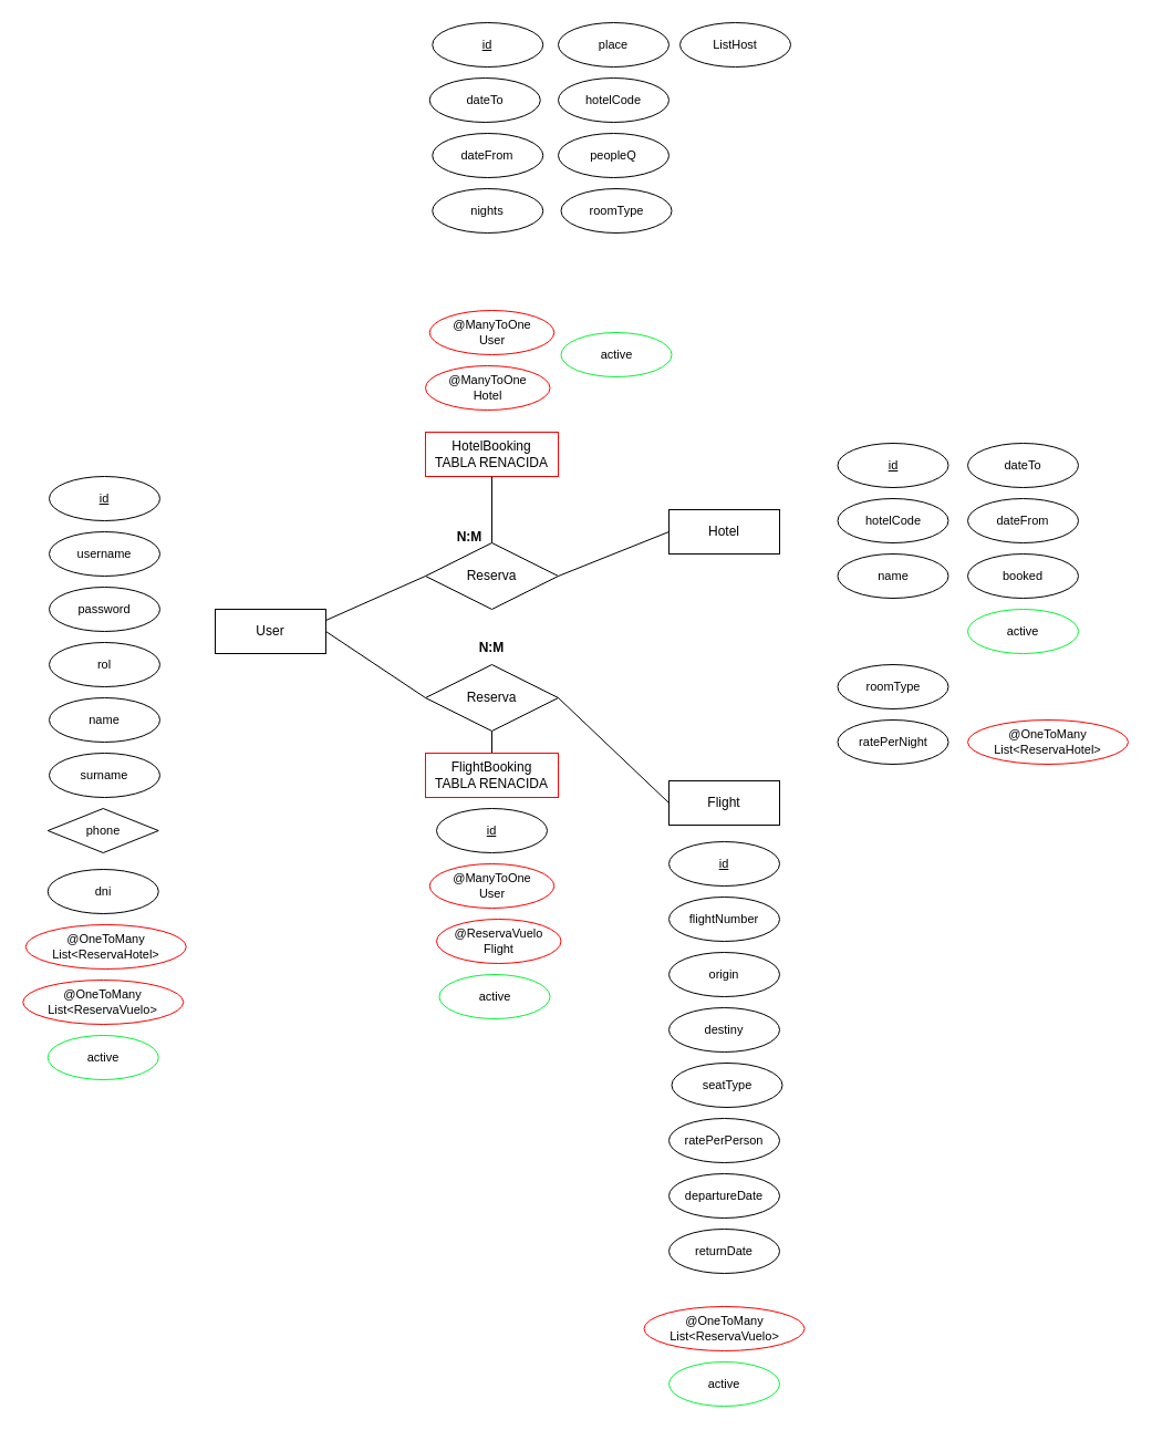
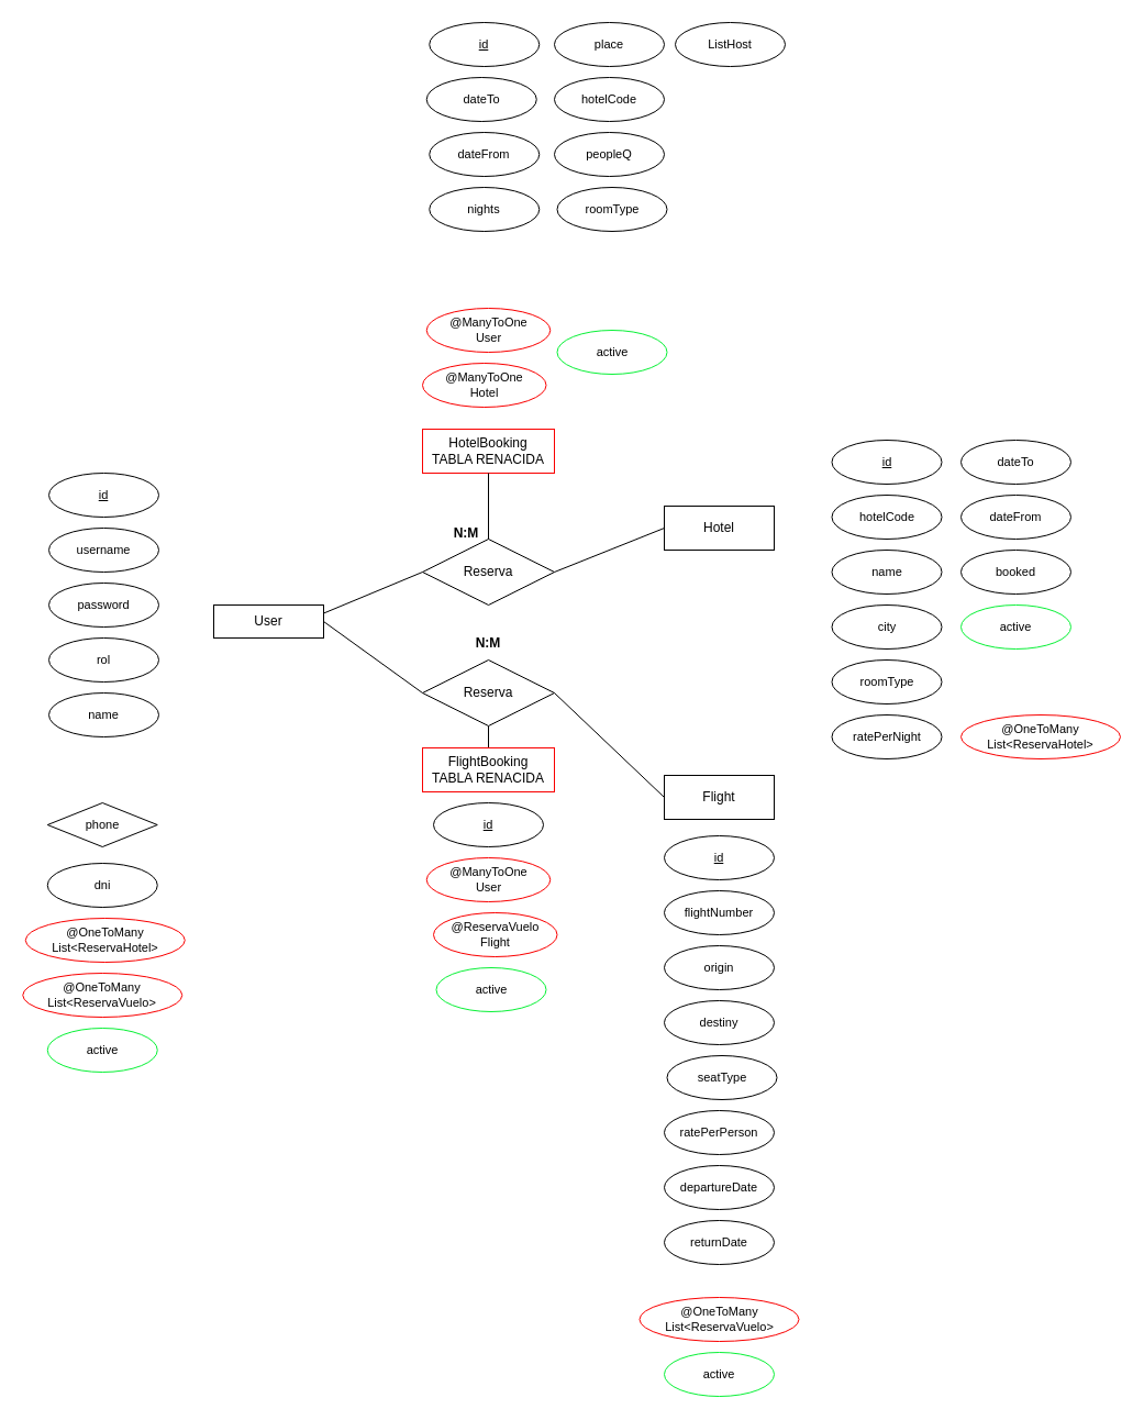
  <mxCell id="0" />
  <mxCell id="1" parent="0" />
  <mxCell id="2" style="edgeStyle=none;shape=connector;rounded=0;orthogonalLoop=1;jettySize=auto;html=1;exitX=1;exitY=0.5;exitDx=0;exitDy=0;entryX=0;entryY=0.5;entryDx=0;entryDy=0;strokeColor=default;align=center;verticalAlign=middle;fontFamily=Helvetica;fontSize=11;fontColor=default;labelBackgroundColor=default;endArrow=none;" edge="1" parent="1" source="3" target="9"><mxGeometry relative="1" as="geometry" /></mxCell>
- <mxCell id="3" value="User" style="whiteSpace=wrap;html=1;align=center;" vertex="1" parent="1"><mxGeometry x="194" y="550" width="100" height="40" as="geometry" /></mxCell>
+ <mxCell id="3" value="User" style="whiteSpace=wrap;html=1;align=center;" vertex="1" parent="1"><mxGeometry x="194" y="550" width="100" height="30" as="geometry" /></mxCell>
  <mxCell id="4" style="edgeStyle=none;shape=connector;rounded=0;orthogonalLoop=1;jettySize=auto;html=1;exitX=1;exitY=0.5;exitDx=0;exitDy=0;entryX=0;entryY=0.5;entryDx=0;entryDy=0;strokeColor=default;align=center;verticalAlign=middle;fontFamily=Helvetica;fontSize=11;fontColor=default;labelBackgroundColor=default;endArrow=none;" edge="1" parent="1" source="5" target="6"><mxGeometry relative="1" as="geometry" /></mxCell>
  <mxCell id="5" value="Reserva" style="shape=rhombus;perimeter=rhombusPerimeter;whiteSpace=wrap;html=1;align=center;" vertex="1" parent="1"><mxGeometry x="384" y="490" width="120" height="60" as="geometry" /></mxCell>
  <mxCell id="6" value="Hotel" style="whiteSpace=wrap;html=1;align=center;" vertex="1" parent="1"><mxGeometry x="604" y="460" width="100" height="40" as="geometry" /></mxCell>
  <mxCell id="7" style="edgeStyle=none;shape=connector;rounded=0;orthogonalLoop=1;jettySize=auto;html=1;exitX=1;exitY=0.5;exitDx=0;exitDy=0;entryX=0;entryY=0.5;entryDx=0;entryDy=0;strokeColor=default;align=center;verticalAlign=middle;fontFamily=Helvetica;fontSize=11;fontColor=default;labelBackgroundColor=default;endArrow=none;" edge="1" parent="1" source="9" target="10"><mxGeometry relative="1" as="geometry" /></mxCell>
  <mxCell id="8" style="edgeStyle=none;shape=connector;rounded=0;orthogonalLoop=1;jettySize=auto;html=1;exitX=0.5;exitY=1;exitDx=0;exitDy=0;entryX=0.5;entryY=0;entryDx=0;entryDy=0;strokeColor=default;align=center;verticalAlign=middle;fontFamily=Helvetica;fontSize=11;fontColor=default;labelBackgroundColor=default;endArrow=none;" edge="1" parent="1" source="9" target="12"><mxGeometry relative="1" as="geometry" /></mxCell>
  <mxCell id="9" value="Reserva" style="shape=rhombus;perimeter=rhombusPerimeter;whiteSpace=wrap;html=1;align=center;" vertex="1" parent="1"><mxGeometry x="384" y="600" width="120" height="60" as="geometry" /></mxCell>
  <mxCell id="10" value="Flight" style="whiteSpace=wrap;html=1;align=center;" vertex="1" parent="1"><mxGeometry x="604" y="705" width="100" height="40" as="geometry" /></mxCell>
  <mxCell id="11" value="HotelBooking&lt;div&gt;TABLA RENACIDA&lt;/div&gt;" style="whiteSpace=wrap;html=1;align=center;strokeColor=light-dark(#f90101, #ededed);" vertex="1" parent="1"><mxGeometry x="384" y="390" width="120" height="40" as="geometry" /></mxCell>
  <mxCell id="12" value="FlightBooking&lt;div&gt;TABLA RENACIDA&lt;/div&gt;" style="whiteSpace=wrap;html=1;align=center;strokeColor=light-dark(#f90101, #ededed);" vertex="1" parent="1"><mxGeometry x="384" y="680" width="120" height="40" as="geometry" /></mxCell>
  <mxCell id="13" style="edgeStyle=none;shape=connector;rounded=0;orthogonalLoop=1;jettySize=auto;html=1;entryX=0.5;entryY=1;entryDx=0;entryDy=0;strokeColor=default;align=center;verticalAlign=middle;fontFamily=Helvetica;fontSize=11;fontColor=default;labelBackgroundColor=default;endArrow=none;" edge="1" parent="1" source="5" target="11"><mxGeometry relative="1" as="geometry"><mxPoint x="484" y="520" as="sourcePoint" /></mxGeometry></mxCell>
  <mxCell id="14" value="&lt;b&gt;N:M&lt;/b&gt;" style="text;html=1;align=center;verticalAlign=middle;whiteSpace=wrap;rounded=0;" vertex="1" parent="1"><mxGeometry x="414" y="570" width="60" height="30" as="geometry" /></mxCell>
  <mxCell id="15" value="" style="endArrow=none;html=1;rounded=0;exitX=1;exitY=0.25;exitDx=0;exitDy=0;entryX=0;entryY=0.5;entryDx=0;entryDy=0;" edge="1" parent="1" source="3" target="5"><mxGeometry width="50" height="50" relative="1" as="geometry"><mxPoint x="444" y="550" as="sourcePoint" /><mxPoint x="494" y="500" as="targetPoint" /></mxGeometry></mxCell>
  <mxCell id="16" value="&lt;b&gt;N:M&lt;/b&gt;" style="text;html=1;align=center;verticalAlign=middle;whiteSpace=wrap;rounded=0;" vertex="1" parent="1"><mxGeometry x="394" y="470" width="60" height="30" as="geometry" /></mxCell>
  <mxCell id="17" value="id" style="ellipse;whiteSpace=wrap;html=1;align=center;fontStyle=4;fontFamily=Helvetica;fontSize=11;fontColor=default;labelBackgroundColor=default;" vertex="1" parent="1"><mxGeometry x="604" y="760" width="100" height="40" as="geometry" /></mxCell>
  <mxCell id="18" value="id" style="ellipse;whiteSpace=wrap;html=1;align=center;fontStyle=4;fontFamily=Helvetica;fontSize=11;fontColor=default;labelBackgroundColor=default;" vertex="1" parent="1"><mxGeometry x="390.25" y="20" width="100" height="40" as="geometry" /></mxCell>
  <mxCell id="19" value="id" style="ellipse;whiteSpace=wrap;html=1;align=center;fontStyle=4;fontFamily=Helvetica;fontSize=11;fontColor=default;labelBackgroundColor=default;" vertex="1" parent="1"><mxGeometry x="394" y="730" width="100" height="40" as="geometry" /></mxCell>
  <mxCell id="20" value="id" style="ellipse;whiteSpace=wrap;html=1;align=center;fontStyle=4;fontFamily=Helvetica;fontSize=11;fontColor=default;labelBackgroundColor=default;" vertex="1" parent="1"><mxGeometry x="756.5" y="400" width="100" height="40" as="geometry" /></mxCell>
  <mxCell id="21" value="id" style="ellipse;whiteSpace=wrap;html=1;align=center;fontStyle=4;fontFamily=Helvetica;fontSize=11;fontColor=default;labelBackgroundColor=default;" vertex="1" parent="1"><mxGeometry x="44" y="430" width="100" height="40" as="geometry" /></mxCell>
  <mxCell id="22" value="username" style="ellipse;whiteSpace=wrap;html=1;align=center;fontFamily=Helvetica;fontSize=11;fontColor=default;labelBackgroundColor=default;" vertex="1" parent="1"><mxGeometry x="44" y="480" width="100" height="40" as="geometry" /></mxCell>
  <mxCell id="23" value="password" style="ellipse;whiteSpace=wrap;html=1;align=center;fontFamily=Helvetica;fontSize=11;fontColor=default;labelBackgroundColor=default;" vertex="1" parent="1"><mxGeometry x="44" y="530" width="100" height="40" as="geometry" /></mxCell>
  <mxCell id="24" value="rol" style="ellipse;whiteSpace=wrap;html=1;align=center;fontFamily=Helvetica;fontSize=11;fontColor=default;labelBackgroundColor=default;" vertex="1" parent="1"><mxGeometry x="44" y="580" width="100" height="40" as="geometry" /></mxCell>
  <mxCell id="25" value="@OneToMany&lt;div&gt;List&amp;lt;ReservaHotel&amp;gt;&lt;/div&gt;" style="ellipse;whiteSpace=wrap;html=1;align=center;fontFamily=Helvetica;fontSize=11;fontColor=default;labelBackgroundColor=default;strokeColor=light-dark(#f90101, #ededed);" vertex="1" parent="1"><mxGeometry x="22.75" y="835" width="145" height="40" as="geometry" /></mxCell>
  <mxCell id="26" value="@OneToMany&lt;div&gt;List&amp;lt;ReservaVuelo&amp;gt;&lt;/div&gt;" style="ellipse;whiteSpace=wrap;html=1;align=center;fontFamily=Helvetica;fontSize=11;fontColor=default;labelBackgroundColor=default;strokeColor=light-dark(#fa0000, #ededed);" vertex="1" parent="1"><mxGeometry x="20.25" y="885" width="145" height="40" as="geometry" /></mxCell>
  <mxCell id="27" value="@OneToMany&lt;div&gt;List&amp;lt;ReservaHotel&amp;gt;&lt;/div&gt;" style="ellipse;whiteSpace=wrap;html=1;align=center;fontFamily=Helvetica;fontSize=11;fontColor=default;labelBackgroundColor=default;strokeColor=light-dark(#f90101, #ededed);" vertex="1" parent="1"><mxGeometry x="874" y="650" width="145" height="40" as="geometry" /></mxCell>
  <mxCell id="28" value="@OneToMany&lt;div&gt;List&amp;lt;ReservaVuelo&amp;gt;&lt;/div&gt;" style="ellipse;whiteSpace=wrap;html=1;align=center;fontFamily=Helvetica;fontSize=11;fontColor=default;labelBackgroundColor=default;strokeColor=light-dark(#fa0000, #ededed);" vertex="1" parent="1"><mxGeometry x="581.5" y="1180" width="145" height="40" as="geometry" /></mxCell>
  <mxCell id="29" value="@ManyToOne&lt;div&gt;User&lt;/div&gt;" style="ellipse;whiteSpace=wrap;html=1;align=center;fontFamily=Helvetica;fontSize=11;fontColor=default;labelBackgroundColor=default;strokeColor=light-dark(#fa0000, #ededed);" vertex="1" parent="1"><mxGeometry x="387.75" y="280" width="112.5" height="40" as="geometry" /></mxCell>
  <mxCell id="30" value="@ManyToOne&lt;div&gt;Hotel&lt;/div&gt;" style="ellipse;whiteSpace=wrap;html=1;align=center;fontFamily=Helvetica;fontSize=11;fontColor=default;labelBackgroundColor=default;strokeColor=light-dark(#fa0000, #ededed);" vertex="1" parent="1"><mxGeometry x="384" y="330" width="112.5" height="40" as="geometry" /></mxCell>
  <mxCell id="31" value="@ManyToOne&lt;div&gt;User&lt;/div&gt;" style="ellipse;whiteSpace=wrap;html=1;align=center;fontFamily=Helvetica;fontSize=11;fontColor=default;labelBackgroundColor=default;strokeColor=light-dark(#fa0000, #ededed);" vertex="1" parent="1"><mxGeometry x="387.75" y="780" width="112.5" height="40" as="geometry" /></mxCell>
  <mxCell id="32" value="@ReservaVuelo&lt;div&gt;Flight&lt;/div&gt;" style="ellipse;whiteSpace=wrap;html=1;align=center;fontFamily=Helvetica;fontSize=11;fontColor=default;labelBackgroundColor=default;strokeColor=light-dark(#fa0000, #ededed);" vertex="1" parent="1"><mxGeometry x="394" y="830" width="112.5" height="40" as="geometry" /></mxCell>
  <mxCell id="33" value="dateFrom" style="ellipse;whiteSpace=wrap;html=1;align=center;fontFamily=Helvetica;fontSize=11;fontColor=default;labelBackgroundColor=default;" vertex="1" parent="1"><mxGeometry x="390.25" y="120" width="100" height="40" as="geometry" /></mxCell>
  <mxCell id="34" value="dateTo" style="ellipse;whiteSpace=wrap;html=1;align=center;fontFamily=Helvetica;fontSize=11;fontColor=default;labelBackgroundColor=default;" vertex="1" parent="1"><mxGeometry x="387.75" y="70" width="100" height="40" as="geometry" /></mxCell>
  <mxCell id="35" value="nights" style="ellipse;whiteSpace=wrap;html=1;align=center;fontFamily=Helvetica;fontSize=11;fontColor=default;labelBackgroundColor=default;" vertex="1" parent="1"><mxGeometry x="390.25" y="170" width="100" height="40" as="geometry" /></mxCell>
  <mxCell id="36" value="place" style="ellipse;whiteSpace=wrap;html=1;align=center;fontFamily=Helvetica;fontSize=11;fontColor=default;labelBackgroundColor=default;" vertex="1" parent="1"><mxGeometry x="504" y="20" width="100" height="40" as="geometry" /></mxCell>
  <mxCell id="37" value="hotelCode" style="ellipse;whiteSpace=wrap;html=1;align=center;fontFamily=Helvetica;fontSize=11;fontColor=default;labelBackgroundColor=default;" vertex="1" parent="1"><mxGeometry x="504" y="70" width="100" height="40" as="geometry" /></mxCell>
  <mxCell id="38" value="peopleQ" style="ellipse;whiteSpace=wrap;html=1;align=center;fontFamily=Helvetica;fontSize=11;fontColor=default;labelBackgroundColor=default;" vertex="1" parent="1"><mxGeometry x="504" y="120" width="100" height="40" as="geometry" /></mxCell>
  <mxCell id="39" value="roomType" style="ellipse;whiteSpace=wrap;html=1;align=center;fontFamily=Helvetica;fontSize=11;fontColor=default;labelBackgroundColor=default;" vertex="1" parent="1"><mxGeometry x="756.5" y="600" width="100" height="40" as="geometry" /></mxCell>
  <mxCell id="40" value="hotelCode" style="ellipse;whiteSpace=wrap;html=1;align=center;fontFamily=Helvetica;fontSize=11;fontColor=default;labelBackgroundColor=default;" vertex="1" parent="1"><mxGeometry x="756.5" y="450" width="100" height="40" as="geometry" /></mxCell>
  <mxCell id="41" value="name" style="ellipse;whiteSpace=wrap;html=1;align=center;fontFamily=Helvetica;fontSize=11;fontColor=default;labelBackgroundColor=default;" vertex="1" parent="1"><mxGeometry x="756.5" y="500" width="100" height="40" as="geometry" /></mxCell>
+ <mxCell id="42" value="city" style="ellipse;whiteSpace=wrap;html=1;align=center;fontFamily=Helvetica;fontSize=11;fontColor=default;labelBackgroundColor=default;" vertex="1" parent="1"><mxGeometry x="756.5" y="550" width="100" height="40" as="geometry" /></mxCell>
  <mxCell id="43" value="ratePerNight" style="ellipse;whiteSpace=wrap;html=1;align=center;fontFamily=Helvetica;fontSize=11;fontColor=default;labelBackgroundColor=default;" vertex="1" parent="1"><mxGeometry x="756.5" y="650" width="100" height="40" as="geometry" /></mxCell>
  <mxCell id="44" value="roomType" style="ellipse;whiteSpace=wrap;html=1;align=center;fontFamily=Helvetica;fontSize=11;fontColor=default;labelBackgroundColor=default;" vertex="1" parent="1"><mxGeometry x="506.5" y="170" width="100" height="40" as="geometry" /></mxCell>
  <mxCell id="45" value="ListHost" style="ellipse;whiteSpace=wrap;html=1;align=center;fontFamily=Helvetica;fontSize=11;fontColor=default;labelBackgroundColor=default;" vertex="1" parent="1"><mxGeometry x="614" y="20" width="100" height="40" as="geometry" /></mxCell>
  <mxCell id="46" value="dateTo" style="ellipse;whiteSpace=wrap;html=1;align=center;fontFamily=Helvetica;fontSize=11;fontColor=default;labelBackgroundColor=default;" vertex="1" parent="1"><mxGeometry x="874" y="400" width="100" height="40" as="geometry" /></mxCell>
  <mxCell id="47" value="dateFrom" style="ellipse;whiteSpace=wrap;html=1;align=center;fontFamily=Helvetica;fontSize=11;fontColor=default;labelBackgroundColor=default;" vertex="1" parent="1"><mxGeometry x="874" y="450" width="100" height="40" as="geometry" /></mxCell>
  <mxCell id="48" value="booked" style="ellipse;whiteSpace=wrap;html=1;align=center;fontFamily=Helvetica;fontSize=11;fontColor=default;labelBackgroundColor=default;" vertex="1" parent="1"><mxGeometry x="874" y="500" width="100" height="40" as="geometry" /></mxCell>
  <mxCell id="49" value="active" style="ellipse;whiteSpace=wrap;html=1;align=center;fontFamily=Helvetica;fontSize=11;fontColor=default;labelBackgroundColor=default;strokeColor=light-dark(#09f137, #ededed);" vertex="1" parent="1"><mxGeometry x="874" y="550" width="100" height="40" as="geometry" /></mxCell>
  <mxCell id="50" value="active" style="ellipse;whiteSpace=wrap;html=1;align=center;fontFamily=Helvetica;fontSize=11;fontColor=default;labelBackgroundColor=default;strokeColor=light-dark(#09f137, #ededed);" vertex="1" parent="1"><mxGeometry x="604" y="1230" width="100" height="40" as="geometry" /></mxCell>
  <mxCell id="51" value="active" style="ellipse;whiteSpace=wrap;html=1;align=center;fontFamily=Helvetica;fontSize=11;fontColor=default;labelBackgroundColor=default;strokeColor=light-dark(#09f137, #ededed);" vertex="1" parent="1"><mxGeometry x="42.75" y="935" width="100" height="40" as="geometry" /></mxCell>
  <mxCell id="52" value="active" style="ellipse;whiteSpace=wrap;html=1;align=center;fontFamily=Helvetica;fontSize=11;fontColor=default;labelBackgroundColor=default;strokeColor=light-dark(#09f137, #ededed);" vertex="1" parent="1"><mxGeometry x="396.5" y="880" width="100" height="40" as="geometry" /></mxCell>
  <mxCell id="53" value="active" style="ellipse;whiteSpace=wrap;html=1;align=center;fontFamily=Helvetica;fontSize=11;fontColor=default;labelBackgroundColor=default;strokeColor=light-dark(#09f137, #ededed);" vertex="1" parent="1"><mxGeometry x="506.5" y="300" width="100" height="40" as="geometry" /></mxCell>
  <mxCell id="54" value="flightNumber" style="ellipse;whiteSpace=wrap;html=1;align=center;fontFamily=Helvetica;fontSize=11;fontColor=default;labelBackgroundColor=default;" vertex="1" parent="1"><mxGeometry x="604" y="810" width="100" height="40" as="geometry" /></mxCell>
  <mxCell id="55" value="origin" style="ellipse;whiteSpace=wrap;html=1;align=center;fontFamily=Helvetica;fontSize=11;fontColor=default;labelBackgroundColor=default;" vertex="1" parent="1"><mxGeometry x="604" y="860" width="100" height="40" as="geometry" /></mxCell>
  <mxCell id="56" value="destiny" style="ellipse;whiteSpace=wrap;html=1;align=center;fontFamily=Helvetica;fontSize=11;fontColor=default;labelBackgroundColor=default;" vertex="1" parent="1"><mxGeometry x="604" y="910" width="100" height="40" as="geometry" /></mxCell>
  <mxCell id="57" value="seatType" style="ellipse;whiteSpace=wrap;html=1;align=center;fontFamily=Helvetica;fontSize=11;fontColor=default;labelBackgroundColor=default;" vertex="1" parent="1"><mxGeometry x="606.5" y="960" width="100" height="40" as="geometry" /></mxCell>
  <mxCell id="58" value="ratePerPerson" style="ellipse;whiteSpace=wrap;html=1;align=center;fontFamily=Helvetica;fontSize=11;fontColor=default;labelBackgroundColor=default;" vertex="1" parent="1"><mxGeometry x="604" y="1010" width="100" height="40" as="geometry" /></mxCell>
  <mxCell id="59" value="departureDate" style="ellipse;whiteSpace=wrap;html=1;align=center;fontFamily=Helvetica;fontSize=11;fontColor=default;labelBackgroundColor=default;" vertex="1" parent="1"><mxGeometry x="604" y="1060" width="100" height="40" as="geometry" /></mxCell>
  <mxCell id="60" value="returnDate" style="ellipse;whiteSpace=wrap;html=1;align=center;fontFamily=Helvetica;fontSize=11;fontColor=default;labelBackgroundColor=default;" vertex="1" parent="1"><mxGeometry x="604" y="1110" width="100" height="40" as="geometry" /></mxCell>
  <mxCell id="61" value="name" style="ellipse;whiteSpace=wrap;html=1;align=center;fontFamily=Helvetica;fontSize=11;fontColor=default;labelBackgroundColor=default;" vertex="1" parent="1"><mxGeometry x="44" y="630" width="100" height="40" as="geometry" /></mxCell>
- <mxCell id="62" value="surname" style="ellipse;whiteSpace=wrap;html=1;align=center;fontFamily=Helvetica;fontSize=11;fontColor=default;labelBackgroundColor=default;" vertex="1" parent="1"><mxGeometry x="44" y="680" width="100" height="40" as="geometry" /></mxCell>
  <mxCell id="63" value="dni" style="ellipse;whiteSpace=wrap;html=1;align=center;fontFamily=Helvetica;fontSize=11;fontColor=default;labelBackgroundColor=default;" vertex="1" parent="1"><mxGeometry x="42.75" y="785" width="100" height="40" as="geometry" /></mxCell>
  <mxCell id="64" value="phone" style="rhombus;whiteSpace=wrap;html=1;align=center;fontFamily=Helvetica;fontSize=11;fontColor=default;labelBackgroundColor=default;" vertex="1" parent="1"><mxGeometry x="42.75" y="730" width="100" height="40" as="geometry" /></mxCell>
